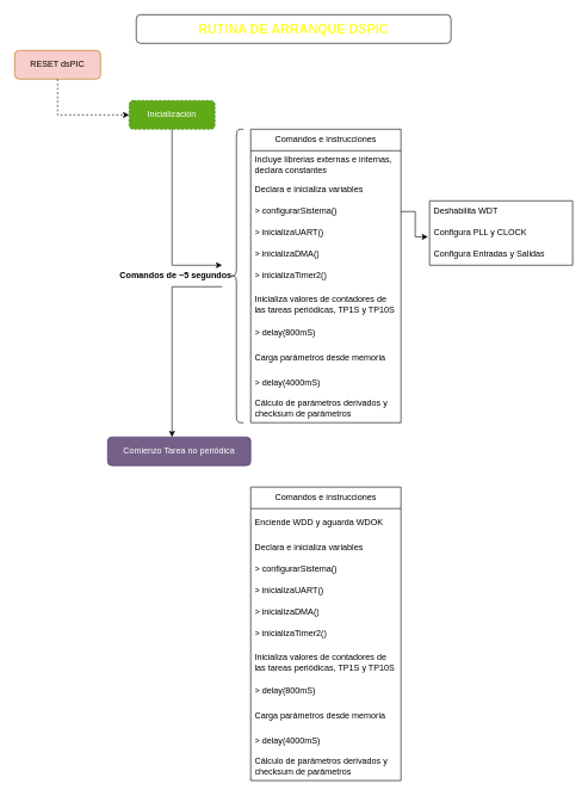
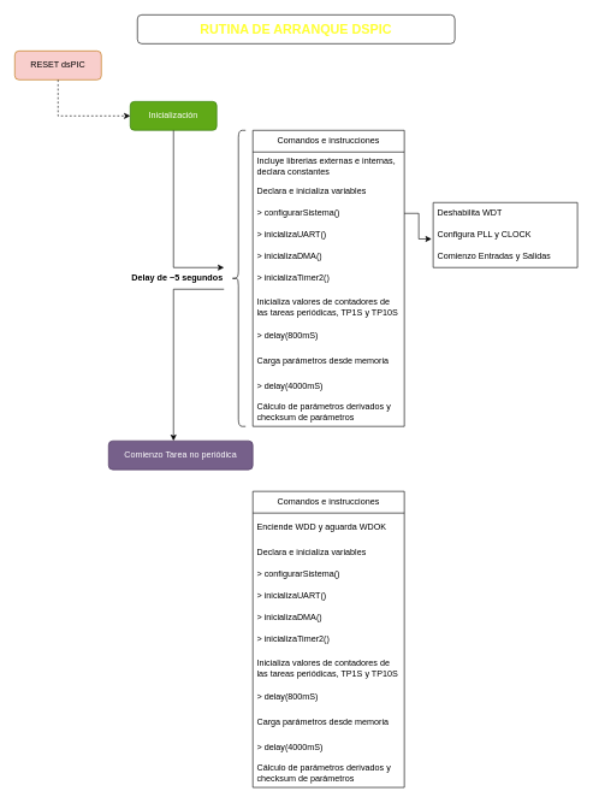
  <mxCell id="0" />
  <mxCell id="1" parent="0" />
  <mxCell id="2" value="RESET dsPIC" style="rounded=1;whiteSpace=wrap;html=1;fontSize=12;glass=0;strokeWidth=1;shadow=0;fillColor=#f8cecc;fontColor=#000000;strokeColor=#BD7000;" parent="1" vertex="1"><mxGeometry x="20" y="70" width="120" height="40" as="geometry" /></mxCell>
- <mxCell id="3" value="Inicialización" style="rounded=1;whiteSpace=wrap;html=1;fillColor=#60a917;fontColor=#ffffff;strokeColor=#2D7600;dashed=1;" vertex="1" parent="1"><mxGeometry x="180" y="140" width="120" height="40" as="geometry" /></mxCell>
+ <mxCell id="3" value="Inicialización" style="rounded=1;whiteSpace=wrap;html=1;fillColor=#60a917;fontColor=#ffffff;strokeColor=#2D7600;" vertex="1" parent="1"><mxGeometry x="180" y="140" width="120" height="40" as="geometry" /></mxCell>
  <mxCell id="4" value="" style="endArrow=classic;html=1;rounded=0;exitX=0.5;exitY=1;exitDx=0;exitDy=0;entryX=0;entryY=0.5;entryDx=0;entryDy=0;dashed=1;" edge="1" parent="1" source="2" target="3"><mxGeometry width="50" height="50" relative="1" as="geometry"><mxPoint x="410" y="330" as="sourcePoint" /><mxPoint x="460" y="280" as="targetPoint" /><Array as="points"><mxPoint x="80" y="160" /></Array></mxGeometry></mxCell>
  <mxCell id="5" value="Comandos e instrucciones" style="swimlane;fontStyle=0;childLayout=stackLayout;horizontal=1;startSize=30;horizontalStack=0;resizeParent=1;resizeParentMax=0;resizeLast=0;collapsible=1;marginBottom=0;whiteSpace=wrap;html=1;" vertex="1" parent="1"><mxGeometry x="350" y="180" width="210" height="410" as="geometry" /></mxCell>
  <mxCell id="6" value="Incluye librerias externas e internas, declara constantes" style="text;strokeColor=none;fillColor=none;align=left;verticalAlign=middle;spacingLeft=4;spacingRight=4;overflow=hidden;points=[[0,0.5],[1,0.5]];portConstraint=eastwest;rotatable=0;whiteSpace=wrap;html=1;" vertex="1" parent="5"><mxGeometry y="30" width="210" height="40" as="geometry" /></mxCell>
  <mxCell id="7" value="Declara e inicializa variables" style="text;strokeColor=none;fillColor=none;align=left;verticalAlign=middle;spacingLeft=4;spacingRight=4;overflow=hidden;points=[[0,0.5],[1,0.5]];portConstraint=eastwest;rotatable=0;whiteSpace=wrap;html=1;" vertex="1" parent="5"><mxGeometry y="70" width="210" height="30" as="geometry" /></mxCell>
  <mxCell id="8" value="&amp;gt; configurarSistema()" style="text;strokeColor=none;fillColor=none;align=left;verticalAlign=middle;spacingLeft=4;spacingRight=4;overflow=hidden;points=[[0,0.5],[1,0.5]];portConstraint=eastwest;rotatable=0;whiteSpace=wrap;html=1;" vertex="1" parent="5"><mxGeometry y="100" width="210" height="30" as="geometry" /></mxCell>
  <mxCell id="9" value="&amp;gt; inicializaUART()" style="text;strokeColor=none;fillColor=none;align=left;verticalAlign=middle;spacingLeft=4;spacingRight=4;overflow=hidden;points=[[0,0.5],[1,0.5]];portConstraint=eastwest;rotatable=0;whiteSpace=wrap;html=1;" vertex="1" parent="5"><mxGeometry y="130" width="210" height="30" as="geometry" /></mxCell>
  <mxCell id="10" value="&amp;gt; inicializaDMA()" style="text;strokeColor=none;fillColor=none;align=left;verticalAlign=middle;spacingLeft=4;spacingRight=4;overflow=hidden;points=[[0,0.5],[1,0.5]];portConstraint=eastwest;rotatable=0;whiteSpace=wrap;html=1;" vertex="1" parent="5"><mxGeometry y="160" width="210" height="30" as="geometry" /></mxCell>
  <mxCell id="11" value="&amp;gt; inicializaTimer2()" style="text;strokeColor=none;fillColor=none;align=left;verticalAlign=middle;spacingLeft=4;spacingRight=4;overflow=hidden;points=[[0,0.5],[1,0.5]];portConstraint=eastwest;rotatable=0;whiteSpace=wrap;html=1;" vertex="1" parent="5"><mxGeometry y="190" width="210" height="30" as="geometry" /></mxCell>
  <mxCell id="12" value="Inicializa valores de contadores de las tareas periódicas, TP1S y TP10S" style="text;strokeColor=none;fillColor=none;align=left;verticalAlign=middle;spacingLeft=4;spacingRight=4;overflow=hidden;points=[[0,0.5],[1,0.5]];portConstraint=eastwest;rotatable=0;whiteSpace=wrap;html=1;" vertex="1" parent="5"><mxGeometry y="220" width="210" height="50" as="geometry" /></mxCell>
  <mxCell id="13" value="&amp;gt; delay(800mS)" style="text;strokeColor=none;fillColor=none;align=left;verticalAlign=middle;spacingLeft=4;spacingRight=4;overflow=hidden;points=[[0,0.5],[1,0.5]];portConstraint=eastwest;rotatable=0;whiteSpace=wrap;html=1;" vertex="1" parent="5"><mxGeometry y="270" width="210" height="30" as="geometry" /></mxCell>
  <mxCell id="14" value="Carga parámetros desde memoria" style="text;strokeColor=none;fillColor=none;align=left;verticalAlign=middle;spacingLeft=4;spacingRight=4;overflow=hidden;points=[[0,0.5],[1,0.5]];portConstraint=eastwest;rotatable=0;whiteSpace=wrap;html=1;" vertex="1" parent="5"><mxGeometry y="300" width="210" height="40" as="geometry" /></mxCell>
  <mxCell id="15" value="&amp;gt; delay(4000mS)" style="text;strokeColor=none;fillColor=none;align=left;verticalAlign=middle;spacingLeft=4;spacingRight=4;overflow=hidden;points=[[0,0.5],[1,0.5]];portConstraint=eastwest;rotatable=0;whiteSpace=wrap;html=1;" vertex="1" parent="5"><mxGeometry y="340" width="210" height="30" as="geometry" /></mxCell>
  <mxCell id="16" value="Cálculo de parámetros derivados y checksum de parámetros" style="text;strokeColor=none;fillColor=none;align=left;verticalAlign=middle;spacingLeft=4;spacingRight=4;overflow=hidden;points=[[0,0.5],[1,0.5]];portConstraint=eastwest;rotatable=0;whiteSpace=wrap;html=1;" vertex="1" parent="5"><mxGeometry y="370" width="210" height="40" as="geometry" /></mxCell>
  <mxCell id="17" value="" style="swimlane;startSize=0;" vertex="1" parent="1"><mxGeometry x="600" y="280" width="200" height="90" as="geometry" /></mxCell>
  <mxCell id="18" value="Deshabilita WDT" style="text;strokeColor=none;fillColor=none;align=left;verticalAlign=middle;spacingLeft=4;spacingRight=4;overflow=hidden;points=[[0,0.5],[1,0.5]];portConstraint=eastwest;rotatable=0;whiteSpace=wrap;html=1;" vertex="1" parent="17"><mxGeometry width="200" height="30" as="geometry" /></mxCell>
  <mxCell id="19" value="Configura PLL y CLOCK" style="text;strokeColor=none;fillColor=none;align=left;verticalAlign=middle;spacingLeft=4;spacingRight=4;overflow=hidden;points=[[0,0.5],[1,0.5]];portConstraint=eastwest;rotatable=0;whiteSpace=wrap;html=1;" vertex="1" parent="17"><mxGeometry y="30" width="200" height="30" as="geometry" /></mxCell>
- <mxCell id="20" value="Configura Entradas y Salidas" style="text;strokeColor=none;fillColor=none;align=left;verticalAlign=middle;spacingLeft=4;spacingRight=4;overflow=hidden;points=[[0,0.5],[1,0.5]];portConstraint=eastwest;rotatable=0;whiteSpace=wrap;html=1;" vertex="1" parent="17"><mxGeometry y="60" width="200" height="30" as="geometry" /></mxCell>
+ <mxCell id="20" value="Comienzo Entradas y Salidas" style="text;strokeColor=none;fillColor=none;align=left;verticalAlign=middle;spacingLeft=4;spacingRight=4;overflow=hidden;points=[[0,0.5],[1,0.5]];portConstraint=eastwest;rotatable=0;whiteSpace=wrap;html=1;" vertex="1" parent="17"><mxGeometry y="60" width="200" height="30" as="geometry" /></mxCell>
  <mxCell id="21" style="edgeStyle=orthogonalEdgeStyle;rounded=0;orthogonalLoop=1;jettySize=auto;html=1;entryX=-0.011;entryY=0.68;entryDx=0;entryDy=0;entryPerimeter=0;" edge="1" parent="1" source="8" target="19"><mxGeometry relative="1" as="geometry"><mxPoint x="550" y="295" as="targetPoint" /></mxGeometry></mxCell>
  <mxCell id="22" value="" style="shape=curlyBracket;whiteSpace=wrap;html=1;rounded=1;labelPosition=left;verticalLabelPosition=middle;align=right;verticalAlign=middle;" vertex="1" parent="1"><mxGeometry x="320" y="180" width="20" height="410" as="geometry" /></mxCell>
  <mxCell id="23" value="" style="endArrow=classic;html=1;rounded=0;exitX=0.5;exitY=1;exitDx=0;exitDy=0;" edge="1" parent="1" source="3"><mxGeometry width="50" height="50" relative="1" as="geometry"><mxPoint x="180" y="260" as="sourcePoint" /><mxPoint x="310" y="370" as="targetPoint" /><Array as="points"><mxPoint x="240" y="370" /></Array></mxGeometry></mxCell>
  <mxCell id="24" value="" style="endArrow=classic;html=1;rounded=0;" edge="1" parent="1"><mxGeometry width="50" height="50" relative="1" as="geometry"><mxPoint x="310" y="400" as="sourcePoint" /><mxPoint x="240" y="610" as="targetPoint" /><Array as="points"><mxPoint x="240" y="400" /></Array></mxGeometry></mxCell>
  <mxCell id="25" value="Comienzo Tarea no periódica" style="rounded=1;whiteSpace=wrap;html=1;fillColor=#76608a;fontColor=#ffffff;strokeColor=#432D57;" vertex="1" parent="1"><mxGeometry x="150" y="610" width="200" height="40" as="geometry" /></mxCell>
  <mxCell id="26" value="&lt;h2&gt;&lt;font color=&quot;#ffff33&quot;&gt;RUTINA DE ARRANQUE DSPIC&lt;/font&gt;&lt;/h2&gt;" style="whiteSpace=wrap;html=1;rounded=1;" vertex="1" parent="1"><mxGeometry x="190" y="20" width="440" height="40" as="geometry" /></mxCell>
- <mxCell id="27" value="&lt;h4 style=&quot;font-size: 12px;&quot;&gt;&lt;font style=&quot;font-size: 12px;&quot;&gt;Comandos de ~5 segundos&lt;/font&gt;&lt;/h4&gt;" style="text;strokeColor=none;fillColor=none;html=1;fontSize=12;fontStyle=1;verticalAlign=middle;align=center;" vertex="1" parent="1"><mxGeometry x="150" y="372.5" width="190" height="25" as="geometry" /></mxCell>
+ <mxCell id="27" value="&lt;h4 style=&quot;font-size: 12px;&quot;&gt;&lt;font style=&quot;font-size: 12px;&quot;&gt;Delay de ~5 segundos&lt;/font&gt;&lt;/h4&gt;" style="text;strokeColor=none;fillColor=none;html=1;fontSize=12;fontStyle=1;verticalAlign=middle;align=center;" vertex="1" parent="1"><mxGeometry x="150" y="372.5" width="190" height="25" as="geometry" /></mxCell>
  <mxCell id="28" value="Comandos e instrucciones" style="swimlane;fontStyle=0;childLayout=stackLayout;horizontal=1;startSize=30;horizontalStack=0;resizeParent=1;resizeParentMax=0;resizeLast=0;collapsible=1;marginBottom=0;whiteSpace=wrap;html=1;" vertex="1" parent="1"><mxGeometry x="350" y="680" width="210" height="410" as="geometry" /></mxCell>
  <mxCell id="29" value="Enciende WDD y aguarda WDOK" style="text;strokeColor=none;fillColor=none;align=left;verticalAlign=middle;spacingLeft=4;spacingRight=4;overflow=hidden;points=[[0,0.5],[1,0.5]];portConstraint=eastwest;rotatable=0;whiteSpace=wrap;html=1;" vertex="1" parent="28"><mxGeometry y="30" width="210" height="40" as="geometry" /></mxCell>
  <mxCell id="30" value="Declara e inicializa variables" style="text;strokeColor=none;fillColor=none;align=left;verticalAlign=middle;spacingLeft=4;spacingRight=4;overflow=hidden;points=[[0,0.5],[1,0.5]];portConstraint=eastwest;rotatable=0;whiteSpace=wrap;html=1;" vertex="1" parent="28"><mxGeometry y="70" width="210" height="30" as="geometry" /></mxCell>
  <mxCell id="31" value="&amp;gt; configurarSistema()" style="text;strokeColor=none;fillColor=none;align=left;verticalAlign=middle;spacingLeft=4;spacingRight=4;overflow=hidden;points=[[0,0.5],[1,0.5]];portConstraint=eastwest;rotatable=0;whiteSpace=wrap;html=1;" vertex="1" parent="28"><mxGeometry y="100" width="210" height="30" as="geometry" /></mxCell>
  <mxCell id="32" value="&amp;gt; inicializaUART()" style="text;strokeColor=none;fillColor=none;align=left;verticalAlign=middle;spacingLeft=4;spacingRight=4;overflow=hidden;points=[[0,0.5],[1,0.5]];portConstraint=eastwest;rotatable=0;whiteSpace=wrap;html=1;" vertex="1" parent="28"><mxGeometry y="130" width="210" height="30" as="geometry" /></mxCell>
  <mxCell id="33" value="&amp;gt; inicializaDMA()" style="text;strokeColor=none;fillColor=none;align=left;verticalAlign=middle;spacingLeft=4;spacingRight=4;overflow=hidden;points=[[0,0.5],[1,0.5]];portConstraint=eastwest;rotatable=0;whiteSpace=wrap;html=1;" vertex="1" parent="28"><mxGeometry y="160" width="210" height="30" as="geometry" /></mxCell>
  <mxCell id="34" value="&amp;gt; inicializaTimer2()" style="text;strokeColor=none;fillColor=none;align=left;verticalAlign=middle;spacingLeft=4;spacingRight=4;overflow=hidden;points=[[0,0.5],[1,0.5]];portConstraint=eastwest;rotatable=0;whiteSpace=wrap;html=1;" vertex="1" parent="28"><mxGeometry y="190" width="210" height="30" as="geometry" /></mxCell>
  <mxCell id="35" value="Inicializa valores de contadores de las tareas periódicas, TP1S y TP10S" style="text;strokeColor=none;fillColor=none;align=left;verticalAlign=middle;spacingLeft=4;spacingRight=4;overflow=hidden;points=[[0,0.5],[1,0.5]];portConstraint=eastwest;rotatable=0;whiteSpace=wrap;html=1;" vertex="1" parent="28"><mxGeometry y="220" width="210" height="50" as="geometry" /></mxCell>
  <mxCell id="36" value="&amp;gt; delay(800mS)" style="text;strokeColor=none;fillColor=none;align=left;verticalAlign=middle;spacingLeft=4;spacingRight=4;overflow=hidden;points=[[0,0.5],[1,0.5]];portConstraint=eastwest;rotatable=0;whiteSpace=wrap;html=1;" vertex="1" parent="28"><mxGeometry y="270" width="210" height="30" as="geometry" /></mxCell>
  <mxCell id="37" value="Carga parámetros desde memoria" style="text;strokeColor=none;fillColor=none;align=left;verticalAlign=middle;spacingLeft=4;spacingRight=4;overflow=hidden;points=[[0,0.5],[1,0.5]];portConstraint=eastwest;rotatable=0;whiteSpace=wrap;html=1;" vertex="1" parent="28"><mxGeometry y="300" width="210" height="40" as="geometry" /></mxCell>
  <mxCell id="38" value="&amp;gt; delay(4000mS)" style="text;strokeColor=none;fillColor=none;align=left;verticalAlign=middle;spacingLeft=4;spacingRight=4;overflow=hidden;points=[[0,0.5],[1,0.5]];portConstraint=eastwest;rotatable=0;whiteSpace=wrap;html=1;" vertex="1" parent="28"><mxGeometry y="340" width="210" height="30" as="geometry" /></mxCell>
  <mxCell id="39" value="Cálculo de parámetros derivados y checksum de parámetros" style="text;strokeColor=none;fillColor=none;align=left;verticalAlign=middle;spacingLeft=4;spacingRight=4;overflow=hidden;points=[[0,0.5],[1,0.5]];portConstraint=eastwest;rotatable=0;whiteSpace=wrap;html=1;" vertex="1" parent="28"><mxGeometry y="370" width="210" height="40" as="geometry" /></mxCell>
